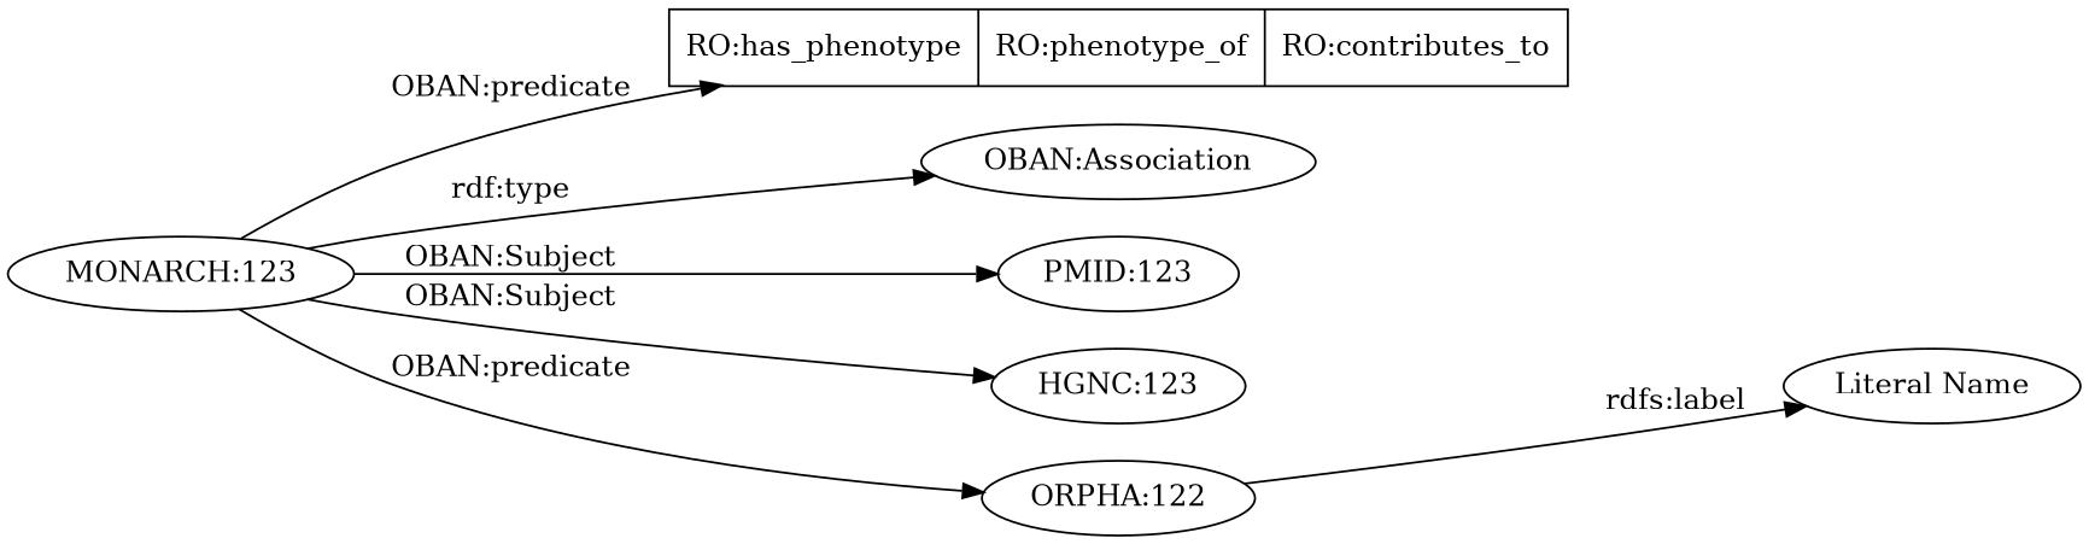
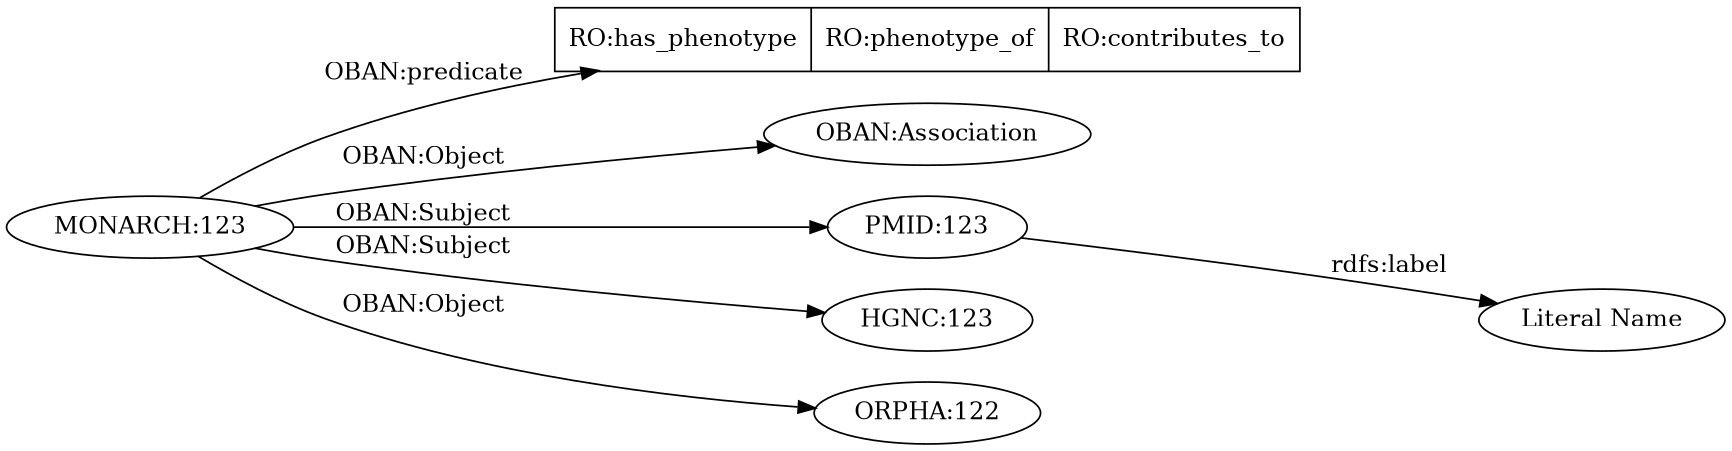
  digraph {
    rankdir=LR
    n1 [label="{<Association> RO:has_phenotype|RO:phenotype_of|RO:contributes_to}" shape=record]
    "MONARCH:123"
    "OBAN:Association"
    "PMID:123"
    "HGNC:123"
    n6 [label="ORPHA:122"]
    "Literal Name"
    "MONARCH:123" -> n1 [label="OBAN:predicate"]
-   "MONARCH:123" -> "OBAN:Association" [label="rdf:type"]
+   "MONARCH:123" -> "OBAN:Association" [label="OBAN:Object"]
    "MONARCH:123" -> "PMID:123" [label="OBAN:Subject"]
    "MONARCH:123" -> "HGNC:123" [label="OBAN:Subject"]
-   "MONARCH:123" -> n6 [label="OBAN:predicate"]
-   n6 -> "Literal Name" [label="rdfs:label"]
+   "MONARCH:123" -> n6 [label="OBAN:Object"]
+   "PMID:123" -> "Literal Name" [label="rdfs:label"]
  }
